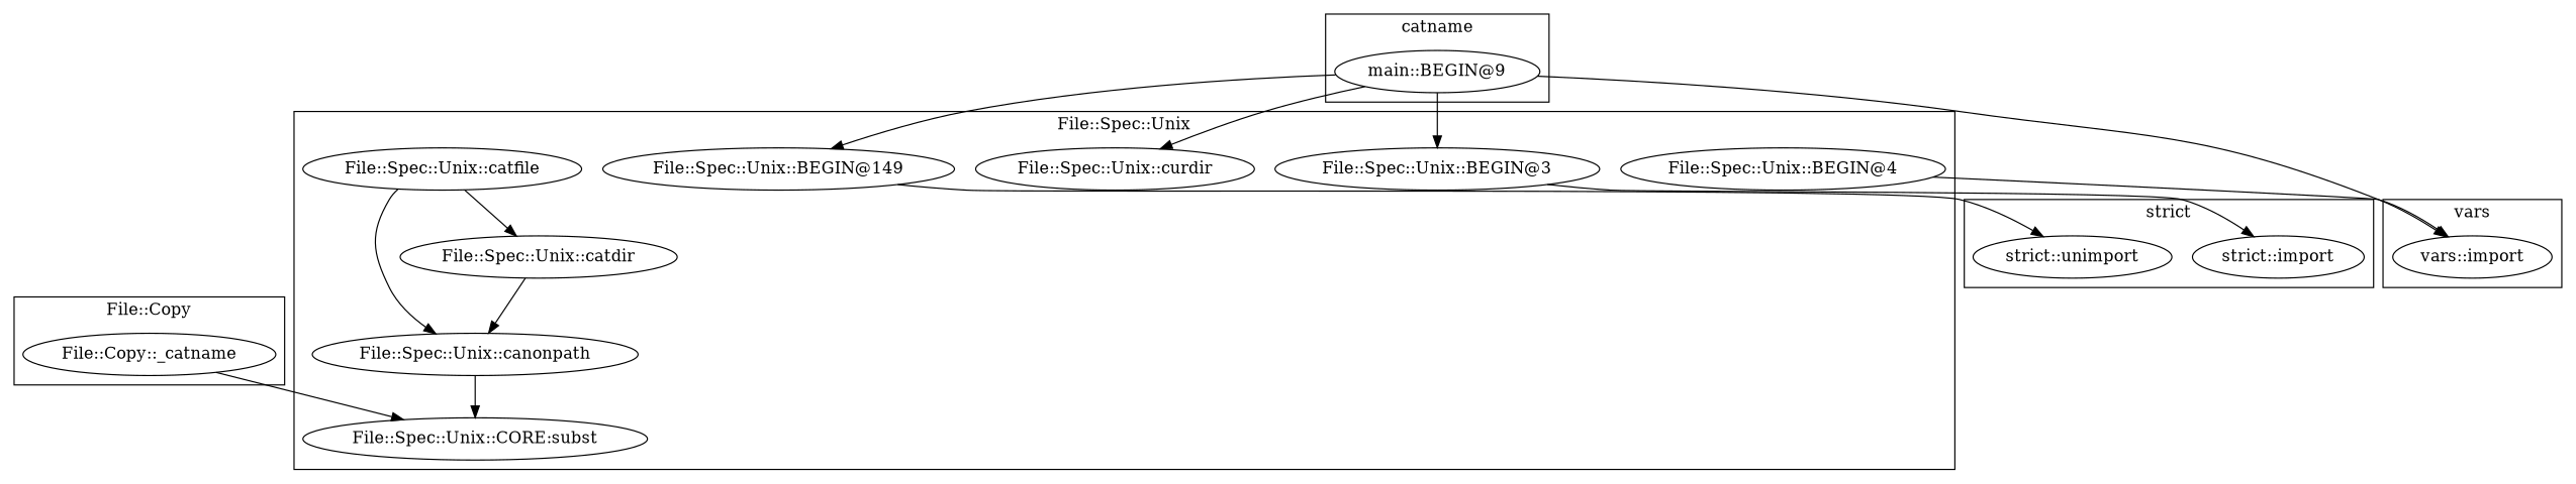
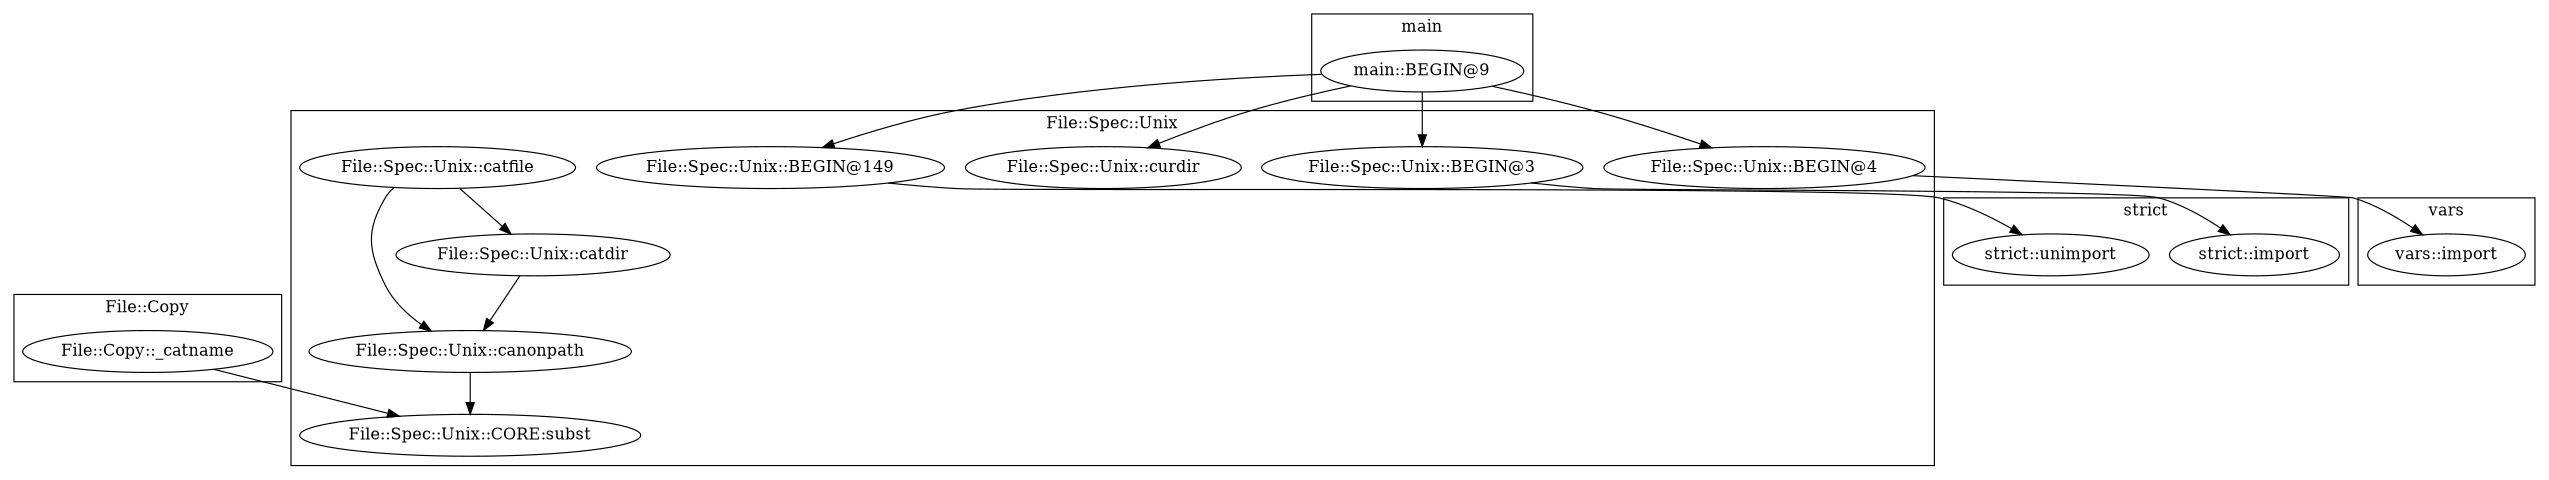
  digraph {
    "File::Copy::_catname"
    "File::Spec::Unix::curdir"
    "File::Spec::Unix::canonpath"
    "File::Spec::Unix::catfile"
    "File::Spec::Unix::BEGIN@149"
    "File::Spec::Unix::BEGIN@4"
    "File::Spec::Unix::BEGIN@3"
    "File::Spec::Unix::CORE:subst"
    "File::Spec::Unix::catdir"
    "vars::import"
    "main::BEGIN@9"
    "strict::import"
    "strict::unimport"
    subgraph cluster_1 {
      label="File::Copy"
      "File::Copy::_catname"
    }
    subgraph cluster_2 {
      label="File::Spec::Unix"
      "File::Spec::Unix::curdir"
      "File::Spec::Unix::canonpath"
      "File::Spec::Unix::catfile"
      "File::Spec::Unix::BEGIN@149"
      "File::Spec::Unix::BEGIN@4"
      "File::Spec::Unix::BEGIN@3"
      "File::Spec::Unix::CORE:subst"
      "File::Spec::Unix::catdir"
    }
    subgraph cluster_3 {
      label=vars
      "vars::import"
    }
    subgraph cluster_4 {
-     label=catname
+     label=main
      "main::BEGIN@9"
    }
    subgraph cluster_5 {
      label="strict"
      "strict::import"
      "strict::unimport"
    }
    "File::Copy::_catname" -> "File::Spec::Unix::CORE:subst"
    "File::Spec::Unix::canonpath" -> "File::Spec::Unix::CORE:subst"
    "File::Spec::Unix::catfile" -> "File::Spec::Unix::canonpath"
    "File::Spec::Unix::catfile" -> "File::Spec::Unix::catdir"
    "File::Spec::Unix::BEGIN@149" -> "strict::unimport"
    "File::Spec::Unix::BEGIN@4" -> "vars::import"
    "File::Spec::Unix::BEGIN@3" -> "strict::import"
    "File::Spec::Unix::catdir" -> "File::Spec::Unix::canonpath"
    "main::BEGIN@9" -> "File::Spec::Unix::curdir"
    "main::BEGIN@9" -> "File::Spec::Unix::BEGIN@149"
-   "main::BEGIN@9" -> "vars::import"
+   "main::BEGIN@9" -> "File::Spec::Unix::BEGIN@4"
    "main::BEGIN@9" -> "File::Spec::Unix::BEGIN@3"
  }
